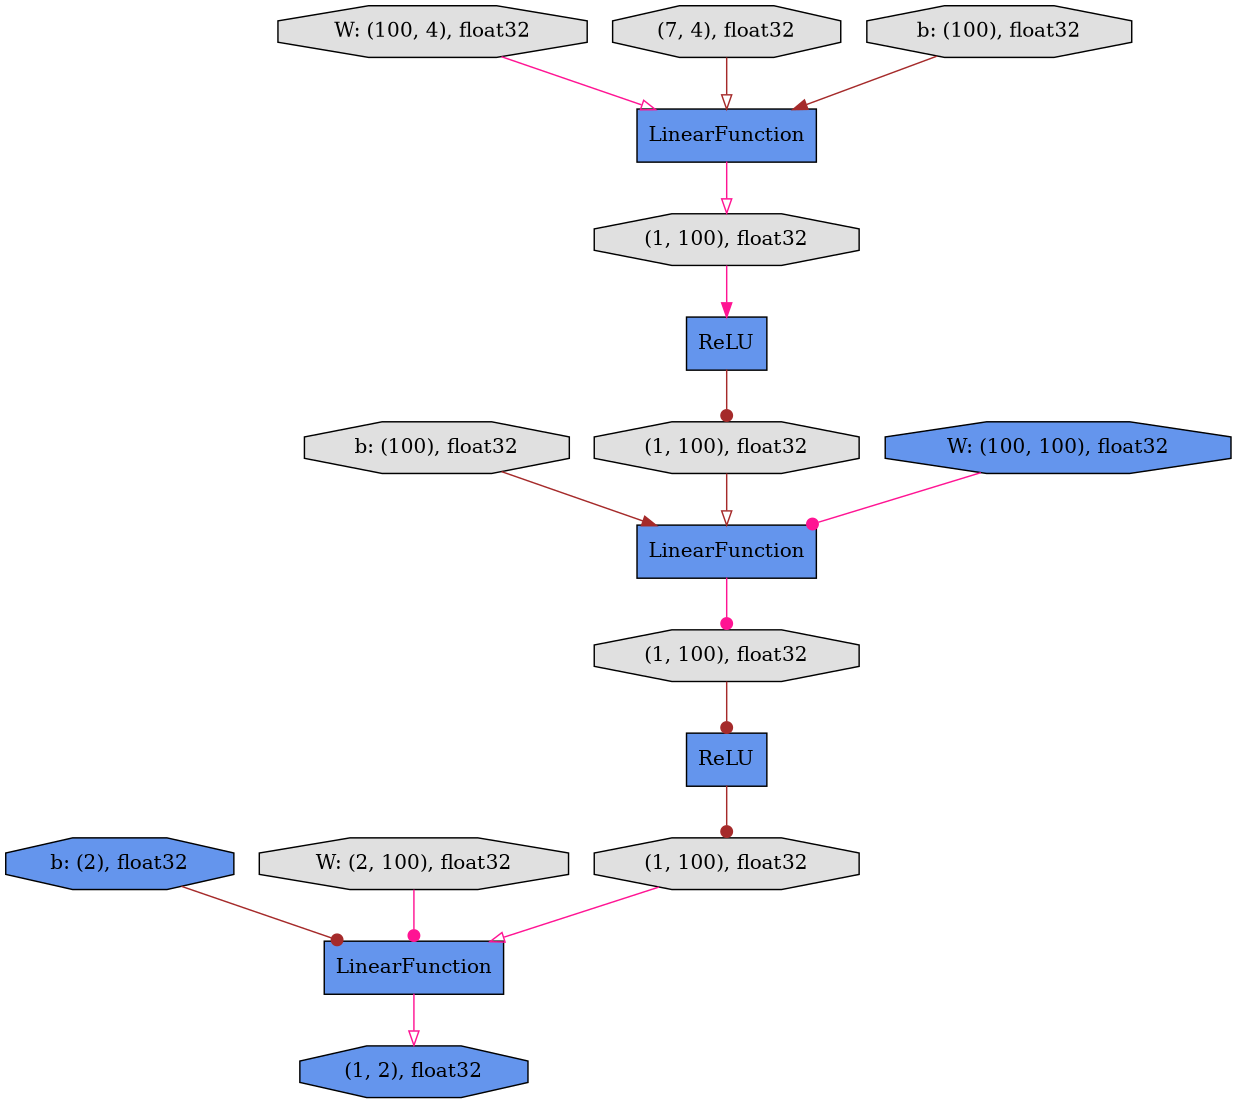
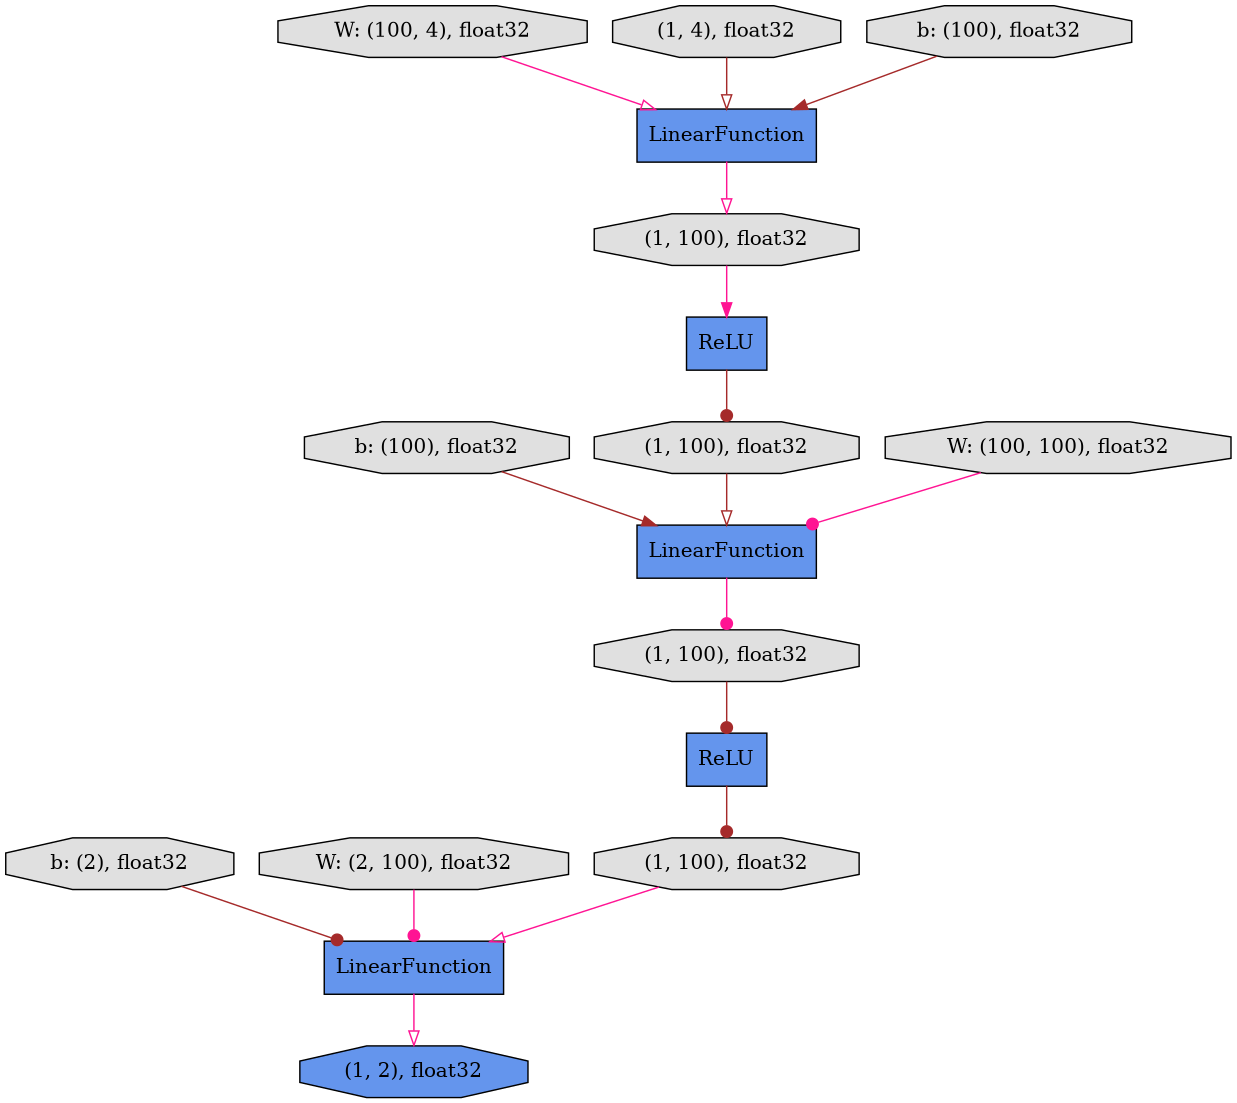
  digraph {
    rankdir=TB
    node [fillcolor="#E0E0E0" shape=octagon style=filled]
    edge [arrowhead=dot color=deeppink]
    n1 [label="(1, 100), float32"]
    n2 [fillcolor="#6495ED" label=LinearFunction shape=record]
    n3 [fillcolor="#6495ED" label="(1, 2), float32"]
    n4 [fillcolor="#6495ED" label=ReLU shape=record]
    n5 [label="b: (100), float32"]
    n6 [fillcolor="#6495ED" label=LinearFunction shape=record]
    n7 [label="(1, 100), float32"]
    n8 [label="(1, 100), float32"]
    n9 [fillcolor="#6495ED" label=ReLU shape=record]
    n10 [label="(1, 100), float32"]
    n11 [label="W: (100, 4), float32"]
    n12 [fillcolor="#6495ED" label=LinearFunction shape=record]
-   n13 [fillcolor="#6495ED" label="b: (2), float32"]
-   n14 [label="(7, 4), float32"]
-   n15 [fillcolor="#6495ED" label="W: (100, 100), float32"]
+   n13 [label="b: (2), float32"]
+   n14 [label="(1, 4), float32"]
+   n15 [label="W: (100, 100), float32"]
    n16 [label="b: (100), float32"]
    n17 [label="W: (2, 100), float32"]
    n1 -> n2 [arrowhead=onormal]
    n2 -> n3 [arrowhead=onormal]
    n4 -> n1 [color=brown]
    n5 -> n6 [arrowhead=normal color=brown]
    n6 -> n7
    n7 -> n4 [color=brown]
    n8 -> n9 [arrowhead=normal]
    n9 -> n10 [color=brown]
    n10 -> n6 [arrowhead=onormal color=brown]
    n11 -> n12 [arrowhead=onormal]
    n12 -> n8 [arrowhead=onormal]
    n13 -> n2 [color=brown]
    n14 -> n12 [arrowhead=onormal color=brown]
    n15 -> n6
    n16 -> n12 [arrowhead=normal color=brown]
    n17 -> n2
  }
